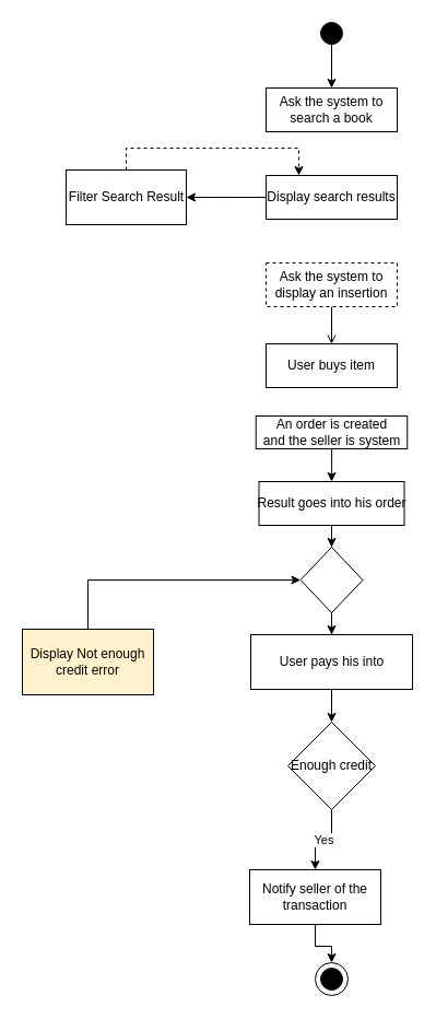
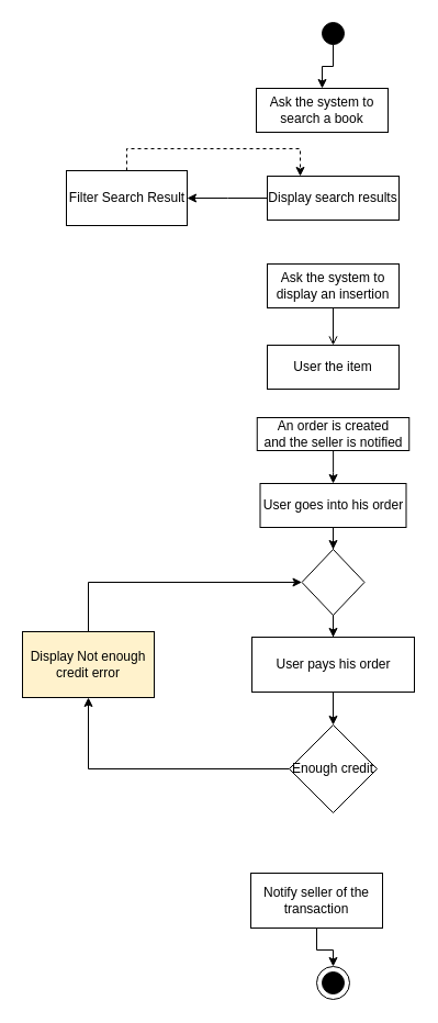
  <mxCell id="0" />
  <mxCell id="1" parent="0" />
  <mxCell id="2" style="edgeStyle=orthogonalEdgeStyle;rounded=0;orthogonalLoop=1;jettySize=auto;html=1;entryX=0.5;entryY=0;entryDx=0;entryDy=0;" edge="1" parent="1" source="3" target="4"><mxGeometry relative="1" as="geometry" /></mxCell>
  <mxCell id="3" value="" style="ellipse;whiteSpace=wrap;html=1;aspect=fixed;fillColor=#000000;" vertex="1" parent="1"><mxGeometry x="293" y="20" width="20" height="20" as="geometry" /></mxCell>
- <mxCell id="4" value="Ask the system to search a book" style="rounded=0;whiteSpace=wrap;html=1;strokeColor=#000000;fillColor=#FFFFFF;" vertex="1" parent="1"><mxGeometry x="243" y="80" width="120" height="40" as="geometry" /></mxCell>
+ <mxCell id="4" value="Ask the system to search a book" style="rounded=0;whiteSpace=wrap;html=1;strokeColor=#000000;fillColor=#FFFFFF;" vertex="1" parent="1"><mxGeometry x="233" y="80" width="120" height="40" as="geometry" /></mxCell>
  <mxCell id="5" style="edgeStyle=orthogonalEdgeStyle;rounded=0;orthogonalLoop=1;jettySize=auto;html=1;" edge="1" parent="1" source="6"><mxGeometry relative="1" as="geometry"><mxPoint x="170" y="180" as="targetPoint" /></mxGeometry></mxCell>
  <mxCell id="6" value="Display search results" style="rounded=0;whiteSpace=wrap;html=1;strokeColor=#000000;fillColor=#FFFFFF;" vertex="1" parent="1"><mxGeometry x="243" y="160" width="120" height="40" as="geometry" /></mxCell>
  <mxCell id="7" style="edgeStyle=orthogonalEdgeStyle;rounded=0;orthogonalLoop=1;jettySize=auto;html=1;entryX=0.5;entryY=0;entryDx=0;entryDy=0;endArrow=open;" edge="1" parent="1" source="8" target="13"><mxGeometry relative="1" as="geometry"><mxPoint x="303" y="300" as="targetPoint" /></mxGeometry></mxCell>
- <mxCell id="8" value="Ask the system to display an insertion" style="rounded=0;whiteSpace=wrap;html=1;strokeColor=#000000;fillColor=#FFFFFF;dashed=1;" vertex="1" parent="1"><mxGeometry x="243" y="240" width="120" height="40" as="geometry" /></mxCell>
+ <mxCell id="8" value="Ask the system to display an insertion" style="rounded=0;whiteSpace=wrap;html=1;strokeColor=#000000;fillColor=#FFFFFF;" vertex="1" parent="1"><mxGeometry x="243" y="240" width="120" height="40" as="geometry" /></mxCell>
  <mxCell id="9" style="edgeStyle=orthogonalEdgeStyle;rounded=0;orthogonalLoop=1;jettySize=auto;html=1;entryX=0.5;entryY=0;entryDx=0;entryDy=0;" edge="1" parent="1" source="10" target="12"><mxGeometry relative="1" as="geometry" /></mxCell>
  <mxCell id="10" value="Notify seller of the transaction" style="rounded=0;whiteSpace=wrap;html=1;strokeColor=#000000;fillColor=#FFFFFF;" vertex="1" parent="1"><mxGeometry x="228" y="795" width="120" height="50" as="geometry" /></mxCell>
  <mxCell id="11" value="" style="ellipse;whiteSpace=wrap;html=1;aspect=fixed;fillColor=#000000;" vertex="1" parent="1"><mxGeometry x="293" y="885" width="20" height="20" as="geometry" /></mxCell>
  <mxCell id="12" value="" style="ellipse;whiteSpace=wrap;html=1;aspect=fixed;strokeColor=#000000;fillColor=none;" vertex="1" parent="1"><mxGeometry x="288" y="880" width="30" height="30" as="geometry" /></mxCell>
- <mxCell id="13" value="User buys item" style="rounded=0;whiteSpace=wrap;html=1;" vertex="1" parent="1"><mxGeometry x="243" y="314" width="120" height="40" as="geometry" /></mxCell>
- <mxCell id="14" value="Yes" style="edgeStyle=orthogonalEdgeStyle;rounded=0;orthogonalLoop=1;jettySize=auto;html=1;entryX=0.5;entryY=0;entryDx=0;entryDy=0;" edge="1" parent="1" source="16" target="10"><mxGeometry relative="1" as="geometry" /></mxCell>
+ <mxCell id="13" value="User the item" style="rounded=0;whiteSpace=wrap;html=1;" vertex="1" parent="1"><mxGeometry x="243" y="314" width="120" height="40" as="geometry" /></mxCell>
+ <mxCell id="15" style="edgeStyle=orthogonalEdgeStyle;rounded=0;orthogonalLoop=1;jettySize=auto;html=1;entryX=0.5;entryY=1;entryDx=0;entryDy=0;" edge="1" parent="1" source="16" target="18"><mxGeometry relative="1" as="geometry" /></mxCell>
  <mxCell id="16" value="Enough credit" style="rhombus;whiteSpace=wrap;html=1;" vertex="1" parent="1"><mxGeometry x="263" y="660" width="80" height="80" as="geometry" /></mxCell>
  <mxCell id="17" style="edgeStyle=orthogonalEdgeStyle;rounded=0;orthogonalLoop=1;jettySize=auto;html=1;entryX=0;entryY=0.5;entryDx=0;entryDy=0;" edge="1" parent="1" source="18" target="28"><mxGeometry relative="1" as="geometry"><Array as="points"><mxPoint x="80" y="530" /></Array></mxGeometry></mxCell>
  <mxCell id="18" value="Display Not enough credit error" style="rounded=0;whiteSpace=wrap;html=1;fillColor=#fff2cc;" vertex="1" parent="1"><mxGeometry x="20" y="575" width="120" height="60" as="geometry" /></mxCell>
  <mxCell id="19" style="edgeStyle=orthogonalEdgeStyle;rounded=0;orthogonalLoop=1;jettySize=auto;html=1;entryX=0.25;entryY=0;entryDx=0;entryDy=0;dashed=1;" edge="1" parent="1" source="20" target="6"><mxGeometry relative="1" as="geometry"><Array as="points"><mxPoint x="115" y="135" /><mxPoint x="273" y="135" /></Array></mxGeometry></mxCell>
  <mxCell id="20" value="Filter Search Result" style="html=1;" vertex="1" parent="1"><mxGeometry x="60" y="155" width="110" height="50" as="geometry" /></mxCell>
  <mxCell id="21" style="edgeStyle=orthogonalEdgeStyle;rounded=0;orthogonalLoop=1;jettySize=auto;html=1;entryX=0.5;entryY=0;entryDx=0;entryDy=0;" edge="1" parent="1" source="22" target="24"><mxGeometry relative="1" as="geometry" /></mxCell>
- <mxCell id="22" value="An order is created&lt;br&gt;and the seller is system" style="html=1;" vertex="1" parent="1"><mxGeometry x="233.75" y="380" width="138.5" height="30" as="geometry" /></mxCell>
+ <mxCell id="22" value="An order is created&lt;br&gt;and the seller is notified" style="html=1;" vertex="1" parent="1"><mxGeometry x="233.75" y="380" width="138.5" height="30" as="geometry" /></mxCell>
  <mxCell id="23" style="edgeStyle=orthogonalEdgeStyle;rounded=0;orthogonalLoop=1;jettySize=auto;html=1;entryX=0.5;entryY=0;entryDx=0;entryDy=0;" edge="1" parent="1" source="24" target="28"><mxGeometry relative="1" as="geometry" /></mxCell>
- <mxCell id="24" value="Result goes into his order" style="html=1;" vertex="1" parent="1"><mxGeometry x="236.5" y="440" width="133" height="40" as="geometry" /></mxCell>
+ <mxCell id="24" value="User goes into his order" style="html=1;" vertex="1" parent="1"><mxGeometry x="236.5" y="440" width="133" height="40" as="geometry" /></mxCell>
  <mxCell id="25" style="edgeStyle=orthogonalEdgeStyle;rounded=0;orthogonalLoop=1;jettySize=auto;html=1;entryX=0.5;entryY=0;entryDx=0;entryDy=0;" edge="1" parent="1" source="26" target="16"><mxGeometry relative="1" as="geometry" /></mxCell>
- <mxCell id="26" value="User pays his into" style="html=1;" vertex="1" parent="1"><mxGeometry x="229" y="580" width="148" height="50" as="geometry" /></mxCell>
+ <mxCell id="26" value="User pays his order" style="html=1;" vertex="1" parent="1"><mxGeometry x="229" y="580" width="148" height="50" as="geometry" /></mxCell>
  <mxCell id="27" style="edgeStyle=orthogonalEdgeStyle;rounded=0;orthogonalLoop=1;jettySize=auto;html=1;entryX=0.5;entryY=0;entryDx=0;entryDy=0;" edge="1" parent="1" source="28" target="26"><mxGeometry relative="1" as="geometry" /></mxCell>
  <mxCell id="28" value="" style="rhombus;whiteSpace=wrap;html=1;" vertex="1" parent="1"><mxGeometry x="274.5" y="500" width="57" height="60" as="geometry" /></mxCell>
